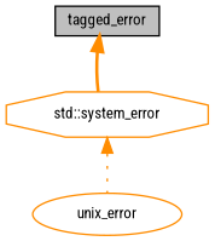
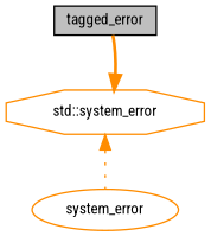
  digraph {
    fontname="Roboto Condensed"
    node [color=darkorange fillcolor=white fontname="Roboto Condensed" fontsize=10 style=filled]
    edge [color=darkorange dir=back fontname="Roboto Condensed" fontsize=10 labelfontname=Helvetica labelfontsize=10]
    n1 [color=black fillcolor=grey75 fontcolor=black height=0.2 label=tagged_error shape=box width=0.4]
-   n2 [height=0.2 label=unix_error shape=ellipse width=0.4]
+   n2 [height=0.2 label=system_error shape=ellipse width=0.4]
    n3 [height=0.2 label="std::system_error" shape=octagon width=0.4]
-   n1 -> n3 [style=bold]
+   n3 -> n1 [style=bold]
    n3 -> n2 [style=dotted]
  }
